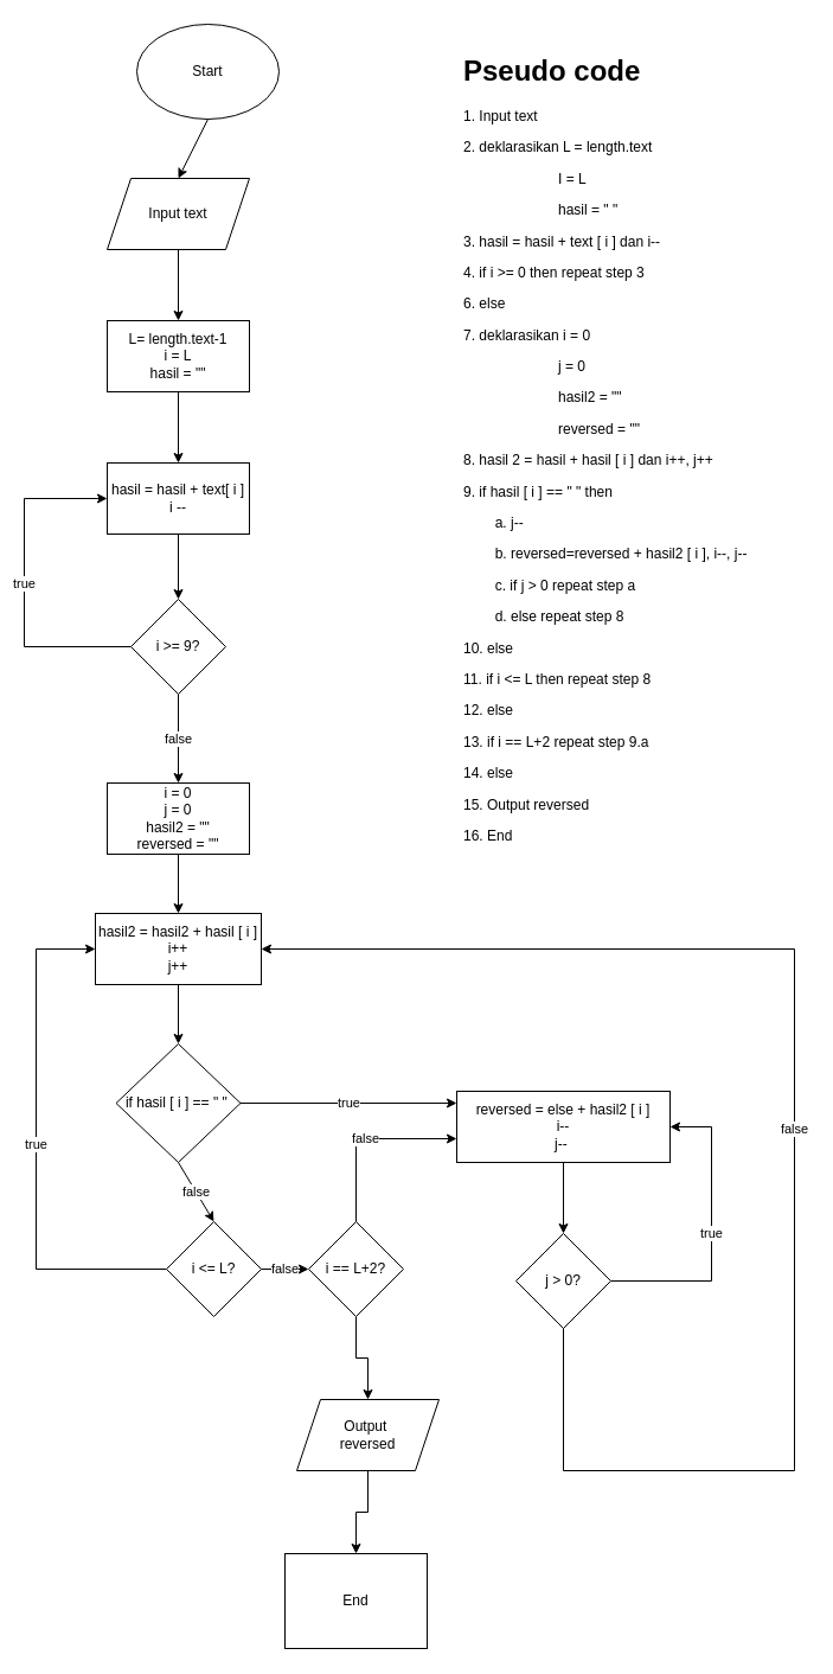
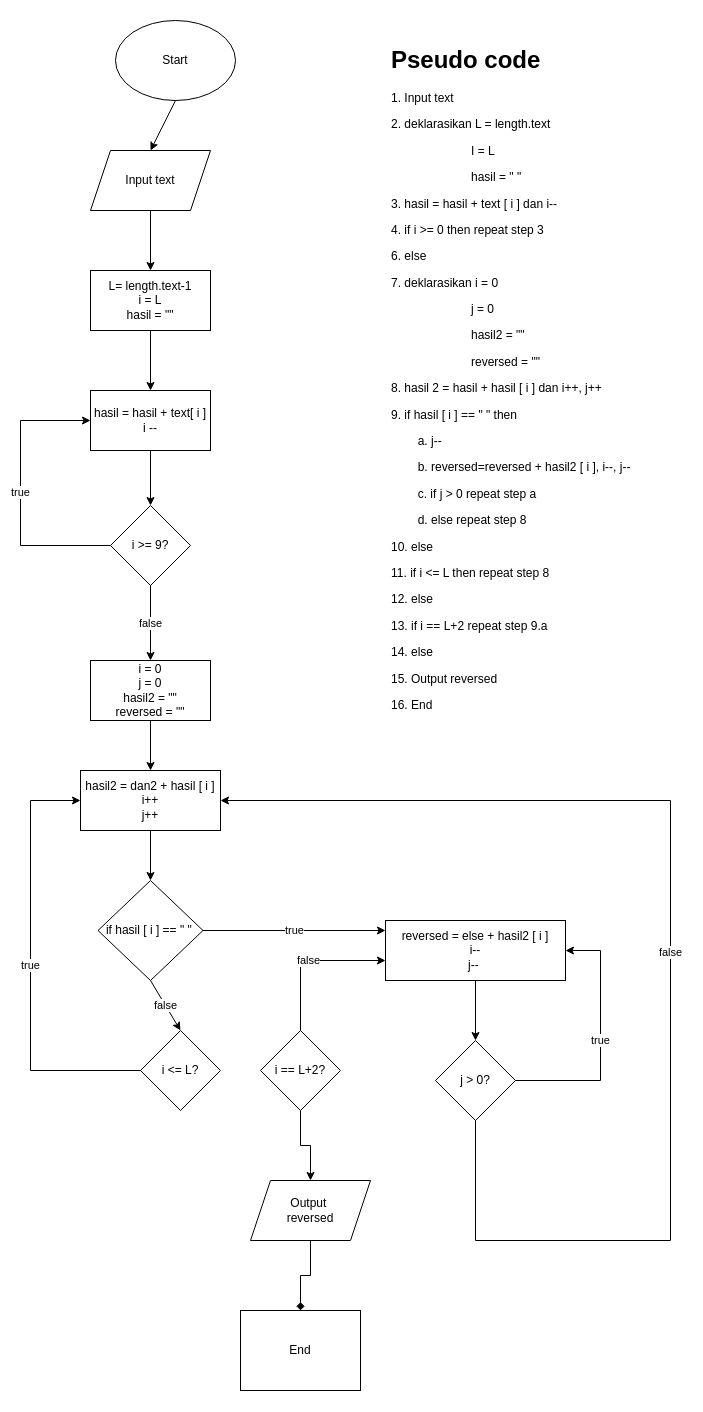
  <mxCell id="0" />
  <mxCell id="1" parent="0" />
  <mxCell id="2" value="Start" style="ellipse;whiteSpace=wrap;html=1;" vertex="1" parent="1"><mxGeometry x="115" y="20" width="120" height="80" as="geometry" /></mxCell>
  <mxCell id="3" value="" style="endArrow=classic;html=1;rounded=0;exitX=0.5;exitY=1;exitDx=0;exitDy=0;" edge="1" parent="1" source="2"><mxGeometry width="50" height="50" relative="1" as="geometry"><mxPoint x="150" y="220" as="sourcePoint" /><mxPoint x="150" y="150" as="targetPoint" /></mxGeometry></mxCell>
  <mxCell id="4" value="Input text" style="shape=parallelogram;perimeter=parallelogramPerimeter;whiteSpace=wrap;html=1;fixedSize=1;" vertex="1" parent="1"><mxGeometry x="90" y="150" width="120" height="60" as="geometry" /></mxCell>
  <mxCell id="5" value="" style="endArrow=classic;html=1;rounded=0;exitX=0.5;exitY=1;exitDx=0;exitDy=0;" edge="1" parent="1" source="4"><mxGeometry width="50" height="50" relative="1" as="geometry"><mxPoint x="130" y="310" as="sourcePoint" /><mxPoint x="150" y="270" as="targetPoint" /></mxGeometry></mxCell>
  <mxCell id="6" value="L= length.text-1&lt;br&gt;i = L&lt;br&gt;hasil = &quot;&quot;" style="rounded=0;whiteSpace=wrap;html=1;" vertex="1" parent="1"><mxGeometry x="90" y="270" width="120" height="60" as="geometry" /></mxCell>
  <mxCell id="7" value="" style="endArrow=classic;html=1;rounded=0;exitX=0.5;exitY=1;exitDx=0;exitDy=0;" edge="1" parent="1" source="6"><mxGeometry width="50" height="50" relative="1" as="geometry"><mxPoint x="130" y="450" as="sourcePoint" /><mxPoint x="150" y="390" as="targetPoint" /></mxGeometry></mxCell>
  <mxCell id="8" value="i &amp;gt;= 9?" style="rhombus;whiteSpace=wrap;html=1;" vertex="1" parent="1"><mxGeometry x="110" y="505" width="80" height="80" as="geometry" /></mxCell>
  <mxCell id="9" value="hasil = hasil + text[ i ]&lt;br&gt;i --" style="rounded=0;whiteSpace=wrap;html=1;" vertex="1" parent="1"><mxGeometry x="90" y="390" width="120" height="60" as="geometry" /></mxCell>
  <mxCell id="10" value="true" style="endArrow=classic;html=1;rounded=0;entryX=0;entryY=0.5;entryDx=0;entryDy=0;exitX=0;exitY=0.5;exitDx=0;exitDy=0;" edge="1" parent="1" source="8" target="9"><mxGeometry width="50" height="50" relative="1" as="geometry"><mxPoint x="10" y="460" as="sourcePoint" /><mxPoint x="60" y="410" as="targetPoint" /><Array as="points"><mxPoint x="20" y="545" /><mxPoint x="20" y="420" /></Array></mxGeometry></mxCell>
  <mxCell id="11" value="" style="endArrow=classic;html=1;rounded=0;exitX=0.5;exitY=1;exitDx=0;exitDy=0;entryX=0.5;entryY=0;entryDx=0;entryDy=0;" edge="1" parent="1" source="9" target="8"><mxGeometry width="50" height="50" relative="1" as="geometry"><mxPoint x="230" y="450" as="sourcePoint" /><mxPoint x="280" y="400" as="targetPoint" /></mxGeometry></mxCell>
  <mxCell id="12" value="false" style="endArrow=classic;html=1;rounded=0;exitX=0.5;exitY=1;exitDx=0;exitDy=0;entryX=0.5;entryY=0;entryDx=0;entryDy=0;" edge="1" parent="1" source="8"><mxGeometry width="50" height="50" relative="1" as="geometry"><mxPoint x="230" y="450" as="sourcePoint" /><mxPoint x="150" y="660" as="targetPoint" /></mxGeometry></mxCell>
  <mxCell id="13" value="i = 0&lt;br&gt;j = 0&lt;br&gt;hasil2 = &quot;&quot;&lt;br&gt;reversed = &quot;&quot;" style="rounded=0;whiteSpace=wrap;html=1;" vertex="1" parent="1"><mxGeometry x="90" y="660" width="120" height="60" as="geometry" /></mxCell>
  <mxCell id="14" value="if hasil [ i ] == &quot; &quot;&amp;nbsp;" style="rhombus;whiteSpace=wrap;html=1;" vertex="1" parent="1"><mxGeometry x="97.5" y="880" width="105" height="100" as="geometry" /></mxCell>
  <mxCell id="15" value="" style="endArrow=classic;html=1;rounded=0;exitX=0.5;exitY=1;exitDx=0;exitDy=0;" edge="1" parent="1" source="13"><mxGeometry width="50" height="50" relative="1" as="geometry"><mxPoint x="380" y="770" as="sourcePoint" /><mxPoint x="150" y="770" as="targetPoint" /></mxGeometry></mxCell>
- <mxCell id="16" value="hasil2 = hasil2 + hasil [ i ]&lt;br&gt;i++&lt;br&gt;j++" style="rounded=0;whiteSpace=wrap;html=1;" vertex="1" parent="1"><mxGeometry x="80" y="770" width="140" height="60" as="geometry" /></mxCell>
+ <mxCell id="16" value="hasil2 = dan2 + hasil [ i ]&lt;br&gt;i++&lt;br&gt;j++" style="rounded=0;whiteSpace=wrap;html=1;" vertex="1" parent="1"><mxGeometry x="80" y="770" width="140" height="60" as="geometry" /></mxCell>
  <mxCell id="17" value="" style="endArrow=classic;html=1;rounded=0;exitX=0.5;exitY=1;exitDx=0;exitDy=0;entryX=0.5;entryY=0;entryDx=0;entryDy=0;" edge="1" parent="1" source="16" target="14"><mxGeometry width="50" height="50" relative="1" as="geometry"><mxPoint x="60" y="900" as="sourcePoint" /><mxPoint x="110" y="850" as="targetPoint" /></mxGeometry></mxCell>
  <mxCell id="18" value="true" style="endArrow=classic;html=1;rounded=0;entryX=0;entryY=0.5;entryDx=0;entryDy=0;exitX=0;exitY=0.5;exitDx=0;exitDy=0;" edge="1" parent="1" source="24" target="16"><mxGeometry width="50" height="50" relative="1" as="geometry"><mxPoint x="30" y="1080" as="sourcePoint" /><mxPoint x="40" y="970" as="targetPoint" /><Array as="points"><mxPoint x="30" y="1070" /><mxPoint x="30" y="800" /></Array></mxGeometry></mxCell>
  <mxCell id="19" value="true" style="endArrow=classic;html=1;rounded=0;exitX=1;exitY=0.5;exitDx=0;exitDy=0;entryX=0;entryY=0.25;entryDx=0;entryDy=0;" edge="1" parent="1" source="14"><mxGeometry width="50" height="50" relative="1" as="geometry"><mxPoint x="310" y="1020" as="sourcePoint" /><mxPoint x="385" y="930" as="targetPoint" /></mxGeometry></mxCell>
  <mxCell id="20" value="reversed = else + hasil2 [ i ]&lt;br&gt;i--&lt;br&gt;j--&amp;nbsp;" style="rounded=0;whiteSpace=wrap;html=1;" vertex="1" parent="1"><mxGeometry x="385" y="920" width="180" height="60" as="geometry" /></mxCell>
  <mxCell id="21" value="" style="endArrow=classic;html=1;rounded=0;exitX=0.5;exitY=1;exitDx=0;exitDy=0;" edge="1" parent="1" source="20"><mxGeometry width="50" height="50" relative="1" as="geometry"><mxPoint x="320" y="1100" as="sourcePoint" /><mxPoint x="475" y="1040" as="targetPoint" /></mxGeometry></mxCell>
  <mxCell id="22" value="j &amp;gt; 0?" style="rhombus;whiteSpace=wrap;html=1;" vertex="1" parent="1"><mxGeometry x="435" y="1040" width="80" height="80" as="geometry" /></mxCell>
  <mxCell id="23" value="true" style="endArrow=classic;html=1;rounded=0;exitX=1;exitY=0.5;exitDx=0;exitDy=0;entryX=1;entryY=0.5;entryDx=0;entryDy=0;" edge="1" parent="1" source="22" target="20"><mxGeometry width="50" height="50" relative="1" as="geometry"><mxPoint x="590" y="1100" as="sourcePoint" /><mxPoint x="640" y="1050" as="targetPoint" /><Array as="points"><mxPoint x="600" y="1080" /><mxPoint x="600" y="950" /></Array></mxGeometry></mxCell>
  <mxCell id="24" value="i &amp;lt;= L?" style="rhombus;whiteSpace=wrap;html=1;" vertex="1" parent="1"><mxGeometry x="140" y="1030" width="80" height="80" as="geometry" /></mxCell>
  <mxCell id="25" value="false" style="endArrow=classic;html=1;rounded=0;exitX=0.5;exitY=1;exitDx=0;exitDy=0;entryX=0.5;entryY=0;entryDx=0;entryDy=0;" edge="1" parent="1" source="14" target="24"><mxGeometry width="50" height="50" relative="1" as="geometry"><mxPoint x="170" y="1020" as="sourcePoint" /><mxPoint x="220" y="970" as="targetPoint" /></mxGeometry></mxCell>
  <mxCell id="26" style="edgeStyle=orthogonalEdgeStyle;rounded=0;orthogonalLoop=1;jettySize=auto;html=1;exitX=0.5;exitY=1;exitDx=0;exitDy=0;entryX=0.5;entryY=0;entryDx=0;entryDy=0;" edge="1" parent="1" source="27" target="32"><mxGeometry relative="1" as="geometry" /></mxCell>
  <mxCell id="27" value="i == L+2?" style="rhombus;whiteSpace=wrap;html=1;" vertex="1" parent="1"><mxGeometry x="260" y="1030" width="80" height="80" as="geometry" /></mxCell>
  <mxCell id="28" value="false" style="endArrow=classic;html=1;rounded=0;exitX=0.5;exitY=1;exitDx=0;exitDy=0;entryX=1;entryY=0.5;entryDx=0;entryDy=0;" edge="1" parent="1" source="22" target="16"><mxGeometry width="50" height="50" relative="1" as="geometry"><mxPoint x="430" y="1180" as="sourcePoint" /><mxPoint x="30" y="1170" as="targetPoint" /><Array as="points"><mxPoint x="475" y="1240" /><mxPoint x="670" y="1240" /><mxPoint x="670" y="800" /></Array></mxGeometry></mxCell>
- <mxCell id="29" value="false" style="endArrow=classic;html=1;rounded=0;exitX=1;exitY=0.5;exitDx=0;exitDy=0;entryX=0;entryY=0.5;entryDx=0;entryDy=0;" edge="1" parent="1" source="24" target="27"><mxGeometry width="50" height="50" relative="1" as="geometry"><mxPoint x="430" y="1000" as="sourcePoint" /><mxPoint x="480" y="950" as="targetPoint" /></mxGeometry></mxCell>
  <mxCell id="30" value="false" style="endArrow=classic;html=1;rounded=0;exitX=0.5;exitY=0;exitDx=0;exitDy=0;entryX=0;entryY=0.75;entryDx=0;entryDy=0;" edge="1" parent="1" source="27"><mxGeometry width="50" height="50" relative="1" as="geometry"><mxPoint x="300" y="1020" as="sourcePoint" /><mxPoint x="385" y="960" as="targetPoint" /><Array as="points"><mxPoint x="300" y="960" /></Array></mxGeometry></mxCell>
- <mxCell id="31" style="edgeStyle=orthogonalEdgeStyle;rounded=0;orthogonalLoop=1;jettySize=auto;html=1;entryX=0.5;entryY=0;entryDx=0;entryDy=0;" edge="1" parent="1" source="32" target="33"><mxGeometry relative="1" as="geometry" /></mxCell>
+ <mxCell id="31" style="edgeStyle=orthogonalEdgeStyle;rounded=0;orthogonalLoop=1;jettySize=auto;html=1;entryX=0.5;entryY=0;entryDx=0;entryDy=0;endArrow=diamond;" edge="1" parent="1" source="32" target="33"><mxGeometry relative="1" as="geometry" /></mxCell>
  <mxCell id="32" value="Output&amp;nbsp;&lt;br&gt;reversed" style="shape=parallelogram;perimeter=parallelogramPerimeter;whiteSpace=wrap;html=1;fixedSize=1;" vertex="1" parent="1"><mxGeometry x="250" y="1180" width="120" height="60" as="geometry" /></mxCell>
  <mxCell id="33" value="End" style="whiteSpace=wrap;html=1;rounded=0;" vertex="1" parent="1"><mxGeometry x="240" y="1310" width="120" height="80" as="geometry" /></mxCell>
  <mxCell id="34" value="&lt;h1&gt;Pseudo code&lt;/h1&gt;&lt;h1&gt;&lt;p style=&quot;font-size: 12px; font-weight: 400;&quot;&gt;1. Input text&lt;/p&gt;&lt;p style=&quot;font-size: 12px; font-weight: 400;&quot;&gt;2. deklarasikan L = length.text&lt;/p&gt;&lt;p style=&quot;font-size: 12px; font-weight: 400;&quot;&gt;&lt;span style=&quot;&quot;&gt;&#09;&lt;/span&gt;&lt;span style=&quot;&quot;&gt;&#09;&lt;span style=&quot;&quot;&gt;&#09;&lt;/span&gt;&lt;span style=&quot;white-space: pre;&quot;&gt;&#09;&lt;/span&gt;&lt;span style=&quot;white-space: pre;&quot;&gt;&#09;&lt;/span&gt;&lt;span style=&quot;white-space: pre;&quot;&gt;&#09;&lt;/span&gt;I&lt;/span&gt;&amp;nbsp;= L&lt;br&gt;&lt;/p&gt;&lt;p style=&quot;font-size: 12px; font-weight: 400;&quot;&gt;&lt;span style=&quot;&quot;&gt;&#09;&lt;/span&gt;&lt;span style=&quot;&quot;&gt;&#09;&lt;/span&gt;&lt;span style=&quot;&quot;&gt;&#09;&lt;/span&gt;&lt;span style=&quot;white-space: pre;&quot;&gt;&#09;&lt;/span&gt;&lt;span style=&quot;white-space: pre;&quot;&gt;&#09;&lt;/span&gt;&lt;span style=&quot;white-space: pre;&quot;&gt;&#09;&lt;/span&gt;hasil = &quot; &quot;&lt;br&gt;&lt;/p&gt;&lt;p style=&quot;font-size: 12px; font-weight: 400;&quot;&gt;3. hasil = hasil + text [ i ] dan i--&lt;/p&gt;&lt;p style=&quot;font-size: 12px; font-weight: 400;&quot;&gt;4. if i &amp;gt;= 0 then repeat step 3&lt;/p&gt;&lt;p style=&quot;font-size: 12px; font-weight: 400;&quot;&gt;&lt;span style=&quot;background-color: initial;&quot;&gt;6. else&lt;/span&gt;&lt;/p&gt;&lt;p style=&quot;font-size: 12px; font-weight: 400;&quot;&gt;&lt;span style=&quot;background-color: initial;&quot;&gt;7. deklarasikan i = 0&lt;/span&gt;&lt;/p&gt;&lt;p style=&quot;font-size: 12px; font-weight: 400;&quot;&gt;&lt;span style=&quot;background-color: initial;&quot;&gt;&lt;span style=&quot;white-space: pre;&quot;&gt;&#09;&lt;/span&gt;&lt;span style=&quot;white-space: pre;&quot;&gt;&#09;&lt;/span&gt;&lt;span style=&quot;white-space: pre;&quot;&gt;&#09;j&lt;/span&gt;&amp;nbsp;= 0&lt;br&gt;&lt;/span&gt;&lt;/p&gt;&lt;p style=&quot;font-size: 12px; font-weight: 400;&quot;&gt;&lt;span style=&quot;background-color: initial;&quot;&gt;&lt;span style=&quot;white-space: pre;&quot;&gt;&#09;&lt;/span&gt;&lt;span style=&quot;white-space: pre;&quot;&gt;&#09;&lt;/span&gt;&lt;span style=&quot;white-space: pre;&quot;&gt;&#09;&lt;/span&gt;hasil2 = &quot;&quot;&lt;br&gt;&lt;/span&gt;&lt;/p&gt;&lt;p style=&quot;font-size: 12px; font-weight: 400;&quot;&gt;&lt;span style=&quot;background-color: initial;&quot;&gt;&lt;span style=&quot;white-space: pre;&quot;&gt;&#09;&lt;/span&gt;&lt;span style=&quot;white-space: pre;&quot;&gt;&#09;&lt;/span&gt;&lt;span style=&quot;white-space: pre;&quot;&gt;&#09;&lt;/span&gt;reversed = &quot;&quot;&lt;br&gt;&lt;/span&gt;&lt;/p&gt;&lt;p style=&quot;font-size: 12px; font-weight: 400;&quot;&gt;8. hasil 2 = hasil + hasil [ i ] dan i++, j++&lt;/p&gt;&lt;p style=&quot;font-size: 12px; font-weight: 400;&quot;&gt;9. if hasil [ i ] == &quot; &quot; then&lt;/p&gt;&lt;p style=&quot;font-size: 12px; font-weight: 400;&quot;&gt;&lt;span style=&quot;white-space: pre;&quot;&gt;&#09;&lt;/span&gt;a. j--&lt;br&gt;&lt;/p&gt;&lt;p style=&quot;font-size: 12px; font-weight: 400;&quot;&gt;&lt;span style=&quot;white-space: pre;&quot;&gt;&#09;&lt;/span&gt;b. reversed=reversed + hasil2 [ i ], i--, j--&lt;/p&gt;&lt;p style=&quot;font-size: 12px; font-weight: 400;&quot;&gt;&lt;span style=&quot;white-space: pre;&quot;&gt;&#09;&lt;/span&gt;c. if j &amp;gt; 0 repeat step a&lt;br&gt;&lt;/p&gt;&lt;p style=&quot;font-size: 12px; font-weight: 400;&quot;&gt;&lt;span style=&quot;white-space: pre;&quot;&gt;&#09;&lt;/span&gt;d. else repeat step 8&lt;br&gt;&lt;/p&gt;&lt;p style=&quot;font-size: 12px; font-weight: 400;&quot;&gt;10. else&amp;nbsp;&lt;/p&gt;&lt;p style=&quot;font-size: 12px; font-weight: 400;&quot;&gt;11. if i &amp;lt;= L then repeat step 8&lt;/p&gt;&lt;p style=&quot;font-size: 12px; font-weight: 400;&quot;&gt;12. else&lt;/p&gt;&lt;p style=&quot;font-size: 12px; font-weight: 400;&quot;&gt;13. if i == L+2 repeat step 9.a&lt;/p&gt;&lt;p style=&quot;font-size: 12px; font-weight: 400;&quot;&gt;14. else&lt;/p&gt;&lt;p style=&quot;font-size: 12px; font-weight: 400;&quot;&gt;15. Output reversed&amp;nbsp;&lt;/p&gt;&lt;p style=&quot;font-size: 12px; font-weight: 400;&quot;&gt;16. End&lt;/p&gt;&lt;/h1&gt;" style="text;html=1;strokeColor=none;fillColor=none;spacing=5;spacingTop=-20;whiteSpace=wrap;overflow=hidden;rounded=0;" vertex="1" parent="1"><mxGeometry x="386" y="40" width="295" height="740" as="geometry" /></mxCell>
